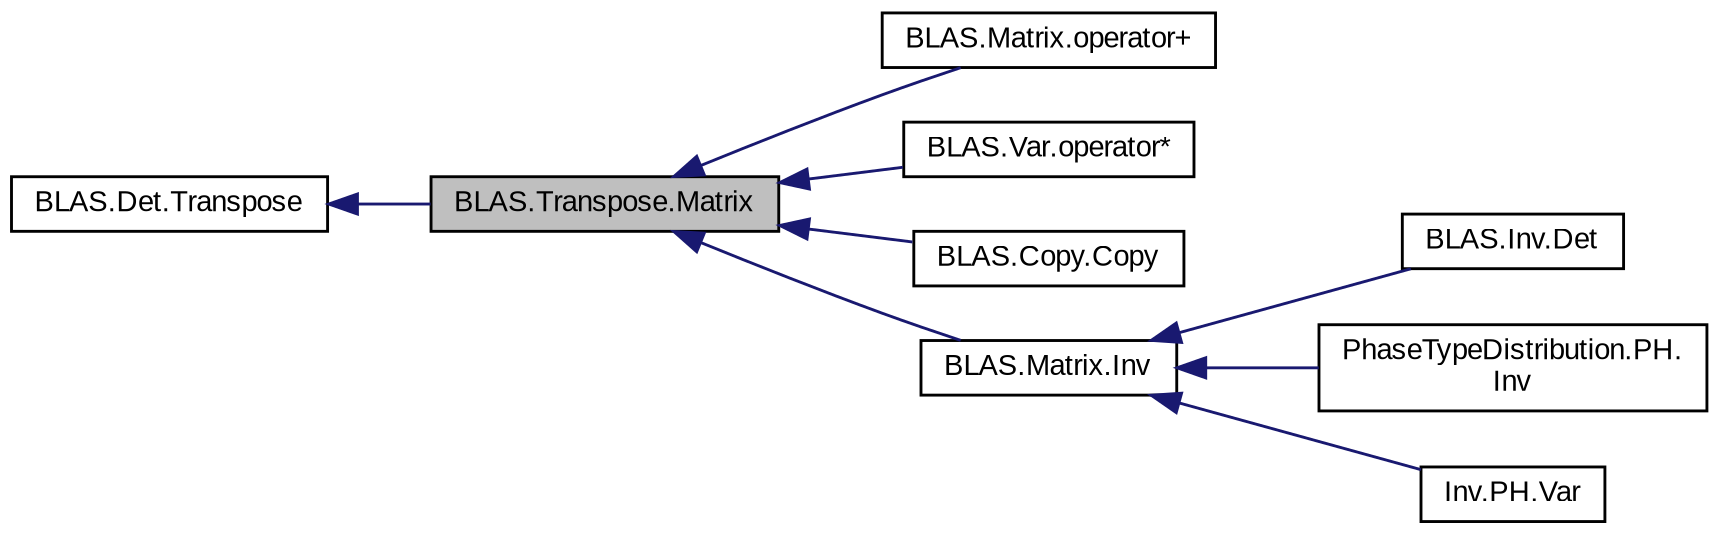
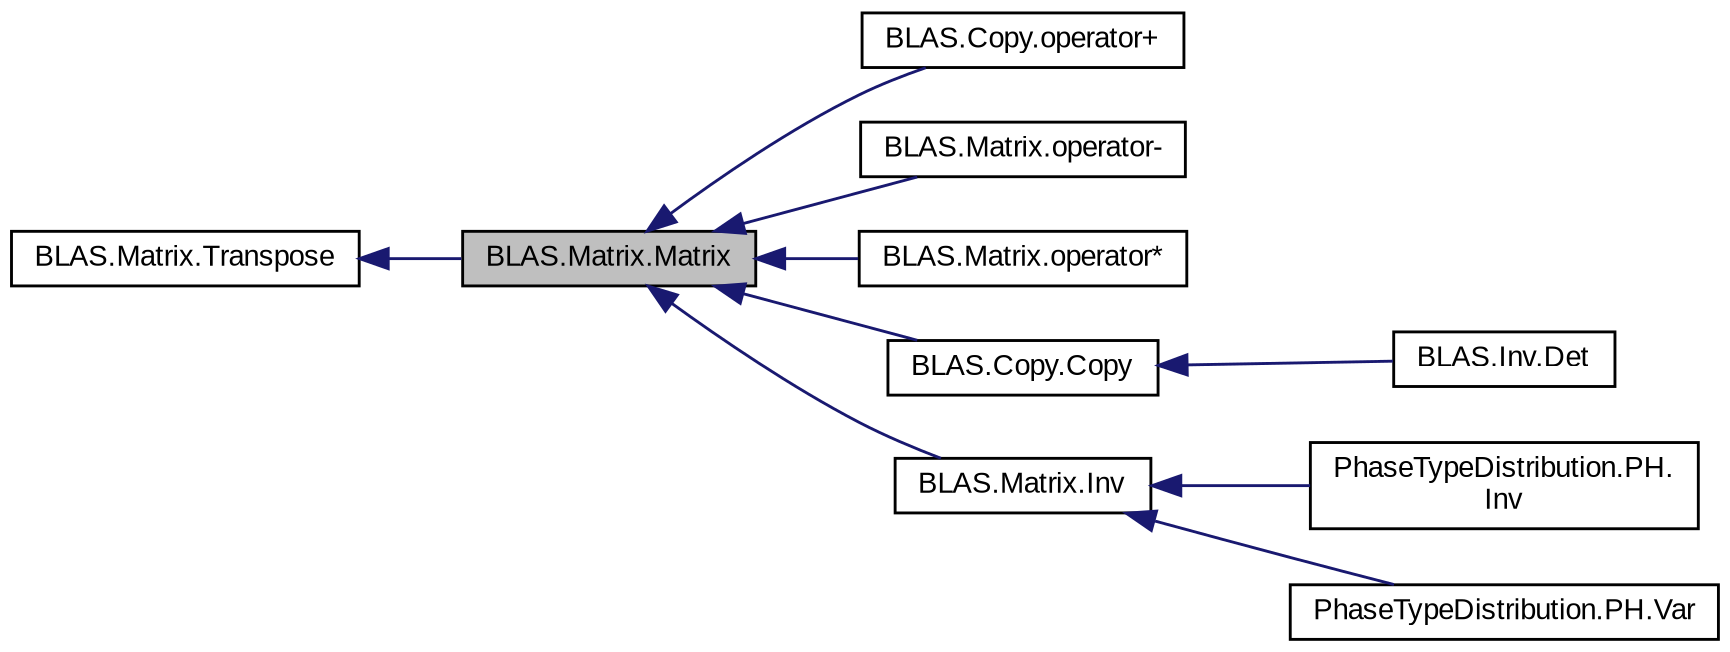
  digraph {
    fontname="Liberation Sans"
    rankdir=LR
    node [color=black fillcolor=white fontname="Liberation Sans" fontsize=10 shape=record style=filled]
    edge [color=midnightblue dir=back fontname="Liberation Sans" fontsize=10 labelfontname=Helvetica labelfontsize=10 style=solid]
-   n1 [fillcolor=grey75 fontcolor=black height=0.2 label="BLAS.Transpose.Matrix" width=0.4]
-   n2 [height=0.2 label="BLAS.Matrix.operator+" width=0.4]
-   n4 [height=0.2 label="BLAS.Var.operator*" width=0.4]
+   n1 [fillcolor=grey75 fontcolor=black height=0.2 label="BLAS.Matrix.Matrix" width=0.4]
+   n2 [height=0.2 label="BLAS.Copy.operator+" width=0.4]
+   n3 [height=0.2 label="BLAS.Matrix.operator-" width=0.4]
+   n4 [height=0.2 label="BLAS.Matrix.operator*" width=0.4]
    n5 [height=0.2 label="BLAS.Copy.Copy" width=0.4]
    n6 [height=0.2 label="BLAS.Matrix.Inv" width=0.4]
-   n7 [height=0.2 label="BLAS.Det.Transpose" width=0.4]
+   n7 [height=0.2 label="BLAS.Matrix.Transpose" width=0.4]
    n8 [height=0.2 label="BLAS.Inv.Det" width=0.4]
    n9 [height=0.2 label="PhaseTypeDistribution.PH.\lInv" width=0.4]
-   n10 [height=0.2 label="Inv.PH.Var" width=0.4]
+   n10 [height=0.2 label="PhaseTypeDistribution.PH.Var" width=0.4]
    n1 -> n2
+   n1 -> n3
    n1 -> n4
    n1 -> n5
    n1 -> n6
-   n6 -> n8
+   n5 -> n8
    n6 -> n9
    n6 -> n10
    n7 -> n1
  }
